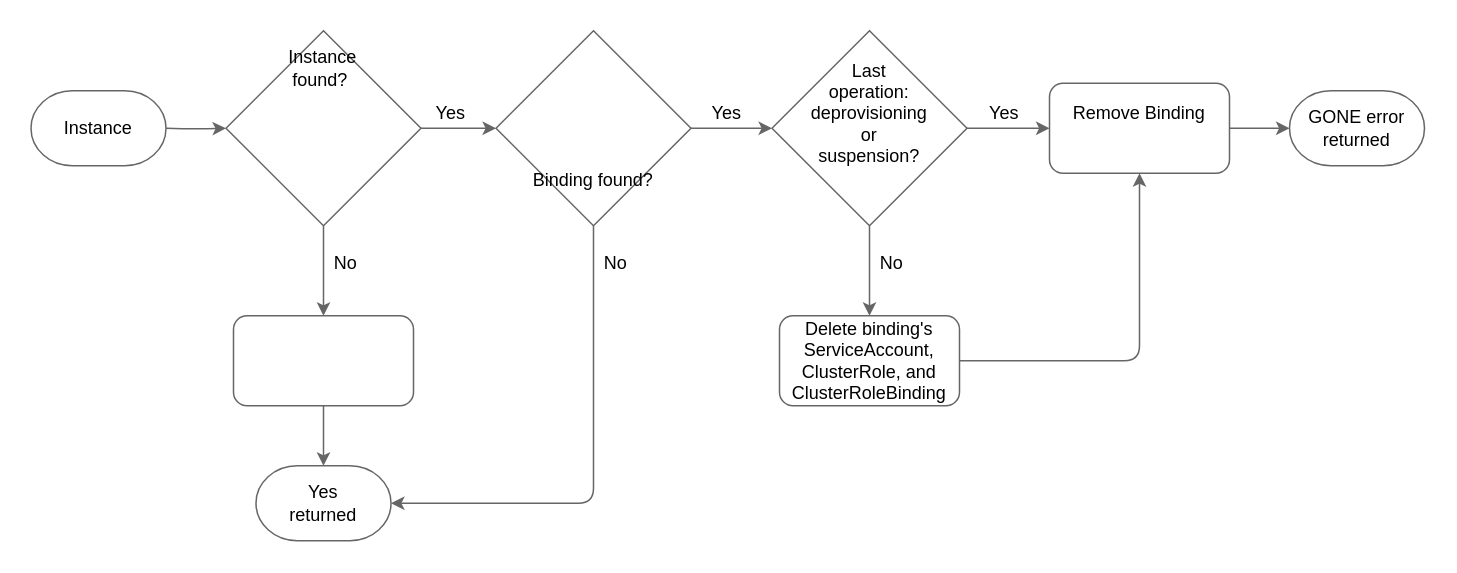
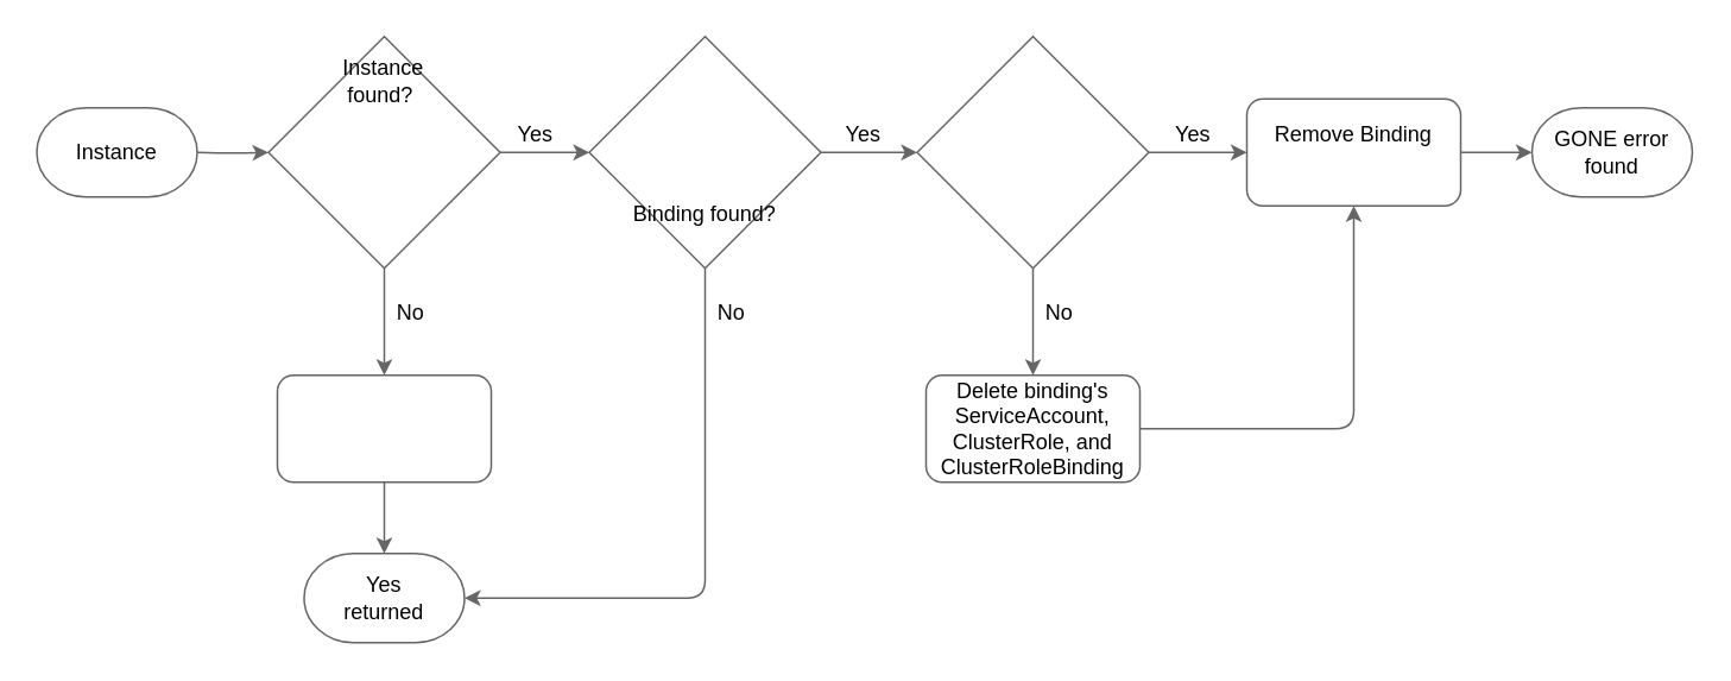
  <mxCell id="0" />
  <mxCell id="1" parent="0" />
  <mxCell id="2" style="edgeStyle=orthogonalEdgeStyle;rounded=1;orthogonalLoop=1;jettySize=auto;html=1;entryX=0;entryY=0.5;entryDx=0;entryDy=0;curved=0;strokeColor=#666666;" parent="1" source="4" target="14" edge="1"><mxGeometry relative="1" as="geometry" /></mxCell>
  <mxCell id="3" value="" style="edgeStyle=orthogonalEdgeStyle;rounded=1;orthogonalLoop=1;jettySize=auto;html=1;curved=0;strokeColor=#666666;" parent="1" source="4" target="16" edge="1"><mxGeometry relative="1" as="geometry" /></mxCell>
  <mxCell id="4" value="" style="rhombus;whiteSpace=wrap;html=1;strokeColor=#666666;" parent="1" vertex="1"><mxGeometry x="514" y="20" width="130" height="130" as="geometry" /></mxCell>
  <mxCell id="5" value="" style="edgeStyle=orthogonalEdgeStyle;rounded=1;orthogonalLoop=1;jettySize=auto;html=1;curved=0;strokeColor=#666666;" parent="1" source="7" target="11" edge="1"><mxGeometry relative="1" as="geometry" /></mxCell>
  <mxCell id="6" value="" style="edgeStyle=orthogonalEdgeStyle;rounded=1;orthogonalLoop=1;jettySize=auto;html=1;curved=0;strokeColor=#666666;" parent="1" source="7" target="18" edge="1"><mxGeometry relative="1" as="geometry" /></mxCell>
  <mxCell id="7" value="" style="rhombus;whiteSpace=wrap;html=1;strokeColor=#666666;" parent="1" vertex="1"><mxGeometry x="150" y="20" width="130" height="130" as="geometry" /></mxCell>
- <mxCell id="8" value="Last operation:&lt;div&gt;deprovisioning or suspension?&lt;/div&gt;" style="text;html=1;align=center;verticalAlign=middle;whiteSpace=wrap;rounded=0;" parent="1" vertex="1"><mxGeometry x="540.25" y="40" width="77.5" height="70" as="geometry" /></mxCell>
  <mxCell id="9" style="edgeStyle=orthogonalEdgeStyle;rounded=1;orthogonalLoop=1;jettySize=auto;html=1;entryX=0;entryY=0.5;entryDx=0;entryDy=0;curved=0;strokeColor=#666666;" parent="1" source="11" target="4" edge="1"><mxGeometry relative="1" as="geometry" /></mxCell>
  <mxCell id="10" style="edgeStyle=orthogonalEdgeStyle;rounded=1;orthogonalLoop=1;jettySize=auto;html=1;entryX=1;entryY=0.5;entryDx=0;entryDy=0;exitX=0.5;exitY=1;exitDx=0;exitDy=0;curved=0;strokeColor=#666666;entryPerimeter=0;" parent="1" source="11" target="30" edge="1"><mxGeometry relative="1" as="geometry"><mxPoint x="250" y="330" as="targetPoint" /></mxGeometry></mxCell>
  <mxCell id="11" value="" style="rhombus;whiteSpace=wrap;html=1;strokeColor=#666666;" parent="1" vertex="1"><mxGeometry x="330" y="20" width="130" height="130" as="geometry" /></mxCell>
  <mxCell id="12" style="edgeStyle=orthogonalEdgeStyle;rounded=1;orthogonalLoop=1;jettySize=auto;html=1;entryX=0;entryY=0.5;entryDx=0;entryDy=0;curved=0;strokeColor=#666666;" parent="1" target="7" edge="1"><mxGeometry relative="1" as="geometry"><mxPoint x="110" y="85" as="sourcePoint" /></mxGeometry></mxCell>
  <mxCell id="13" style="edgeStyle=orthogonalEdgeStyle;rounded=1;orthogonalLoop=1;jettySize=auto;html=1;entryX=0;entryY=0.5;entryDx=0;entryDy=0;curved=0;strokeColor=#666666;" parent="1" source="14" edge="1"><mxGeometry relative="1" as="geometry"><mxPoint x="859" y="85" as="targetPoint" /></mxGeometry></mxCell>
  <mxCell id="14" value="" style="rounded=1;whiteSpace=wrap;html=1;strokeColor=#666666;" parent="1" vertex="1"><mxGeometry x="699" y="55" width="120" height="60" as="geometry" /></mxCell>
  <mxCell id="15" style="edgeStyle=orthogonalEdgeStyle;rounded=1;orthogonalLoop=1;jettySize=auto;html=1;entryX=0.5;entryY=1;entryDx=0;entryDy=0;curved=0;strokeColor=#666666;" parent="1" source="16" target="14" edge="1"><mxGeometry relative="1" as="geometry" /></mxCell>
  <mxCell id="16" value="" style="rounded=1;whiteSpace=wrap;html=1;strokeColor=#666666;" parent="1" vertex="1"><mxGeometry x="519" y="210" width="120" height="60" as="geometry" /></mxCell>
  <mxCell id="17" value="" style="edgeStyle=orthogonalEdgeStyle;rounded=1;orthogonalLoop=1;jettySize=auto;html=1;curved=0;strokeColor=#666666;" parent="1" source="18" edge="1"><mxGeometry relative="1" as="geometry"><mxPoint x="215" y="310" as="targetPoint" /></mxGeometry></mxCell>
  <mxCell id="18" value="" style="rounded=1;whiteSpace=wrap;html=1;strokeColor=#666666;" parent="1" vertex="1"><mxGeometry x="155" y="210" width="120" height="60" as="geometry" /></mxCell>
  <mxCell id="19" value="&amp;nbsp;Instance found?" style="text;html=1;align=center;verticalAlign=middle;whiteSpace=wrap;rounded=0;" parent="1" vertex="1"><mxGeometry x="167.5" y="30" width="90" height="30" as="geometry" /></mxCell>
  <mxCell id="20" value="Binding found?" style="text;html=1;align=center;verticalAlign=middle;whiteSpace=wrap;rounded=0;" parent="1" vertex="1"><mxGeometry x="350" y="105" width="90" height="30" as="geometry" /></mxCell>
  <mxCell id="21" value="Remove Binding" style="text;html=1;align=center;verticalAlign=middle;whiteSpace=wrap;rounded=0;" parent="1" vertex="1"><mxGeometry x="709" y="60" width="100" height="30" as="geometry" /></mxCell>
  <mxCell id="22" value="Delete binding's ServiceAccount, ClusterRole, and ClusterRoleBinding" style="text;html=1;align=center;verticalAlign=middle;whiteSpace=wrap;rounded=0;" parent="1" vertex="1"><mxGeometry x="524" y="215" width="110" height="50" as="geometry" /></mxCell>
  <mxCell id="23" value="Yes" style="text;html=1;align=center;verticalAlign=middle;whiteSpace=wrap;rounded=0;" parent="1" vertex="1"><mxGeometry x="270" y="60" width="60" height="30" as="geometry" /></mxCell>
  <mxCell id="24" value="Yes" style="text;html=1;align=center;verticalAlign=middle;whiteSpace=wrap;rounded=0;" parent="1" vertex="1"><mxGeometry x="454" y="60" width="60" height="30" as="geometry" /></mxCell>
  <mxCell id="25" value="Yes" style="text;html=1;align=center;verticalAlign=middle;whiteSpace=wrap;rounded=0;" parent="1" vertex="1"><mxGeometry x="639" y="60" width="60" height="30" as="geometry" /></mxCell>
  <mxCell id="26" value="No" style="text;html=1;align=center;verticalAlign=middle;whiteSpace=wrap;rounded=0;" parent="1" vertex="1"><mxGeometry x="564" y="160" width="60" height="30" as="geometry" /></mxCell>
  <mxCell id="27" value="No" style="text;html=1;align=center;verticalAlign=middle;whiteSpace=wrap;rounded=0;" parent="1" vertex="1"><mxGeometry x="200" y="160" width="60" height="30" as="geometry" /></mxCell>
  <mxCell id="28" value="No" style="text;html=1;align=center;verticalAlign=middle;whiteSpace=wrap;rounded=0;" parent="1" vertex="1"><mxGeometry x="380" y="160" width="60" height="30" as="geometry" /></mxCell>
- <mxCell id="29" value="GONE error returned" style="strokeWidth=1;html=1;shape=mxgraph.flowchart.terminator;whiteSpace=wrap;strokeColor=#666666;" vertex="1" parent="1"><mxGeometry x="859" y="60" width="90" height="50" as="geometry" /></mxCell>
+ <mxCell id="29" value="GONE error found" style="strokeWidth=1;html=1;shape=mxgraph.flowchart.terminator;whiteSpace=wrap;strokeColor=#666666;" vertex="1" parent="1"><mxGeometry x="859" y="60" width="90" height="50" as="geometry" /></mxCell>
  <mxCell id="30" value="" style="strokeWidth=1;html=1;shape=mxgraph.flowchart.terminator;whiteSpace=wrap;strokeColor=#666666;" vertex="1" parent="1"><mxGeometry x="170" y="310" width="90" height="50" as="geometry" /></mxCell>
  <mxCell id="31" value="Yes returned" style="text;html=1;align=center;verticalAlign=middle;whiteSpace=wrap;rounded=0;" vertex="1" parent="1"><mxGeometry x="185" y="320" width="60" height="30" as="geometry" /></mxCell>
  <mxCell id="32" value="Instance" style="strokeWidth=1;html=1;shape=mxgraph.flowchart.terminator;whiteSpace=wrap;strokeColor=#666666;" vertex="1" parent="1"><mxGeometry y="60" width="90" height="50" as="geometry" x="20" /></mxCell>
